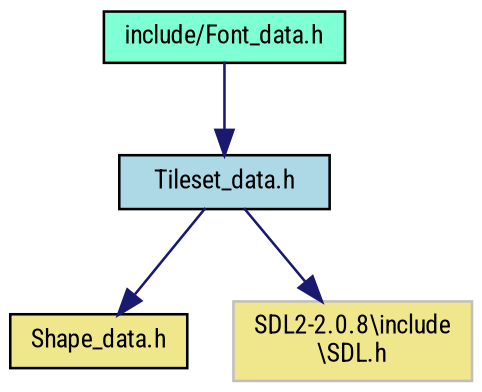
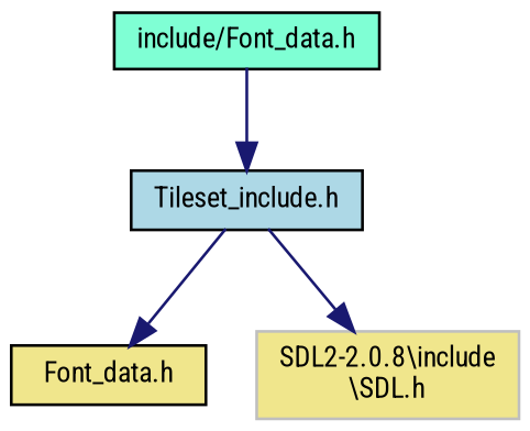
  digraph {
    fontname="Roboto Condensed"
    node [color=black fillcolor=khaki fontname="Roboto Condensed" fontsize=10 shape=record style=filled]
    edge [color=midnightblue fontname="Roboto Condensed" fontsize=10 labelfontname=Helvetica labelfontsize=10 style=solid]
    n1 [fillcolor=aquamarine fontcolor=black height=0.2 label="include/Font_data.h" width=0.4]
-   n2 [fillcolor=lightblue height=0.2 label="Tileset_data.h" width=0.4]
-   n3 [height=0.2 label="Shape_data.h" width=0.4]
+   n2 [fillcolor=lightblue height=0.2 label="Tileset_include.h" width=0.4]
+   n3 [height=0.2 label="Font_data.h" width=0.4]
    n4 [color=grey75 height=0.2 label="SDL2-2.0.8\\include\l\\SDL.h" width=0.4]
    n1 -> n2
    n2 -> n3
    n2 -> n4
  }
